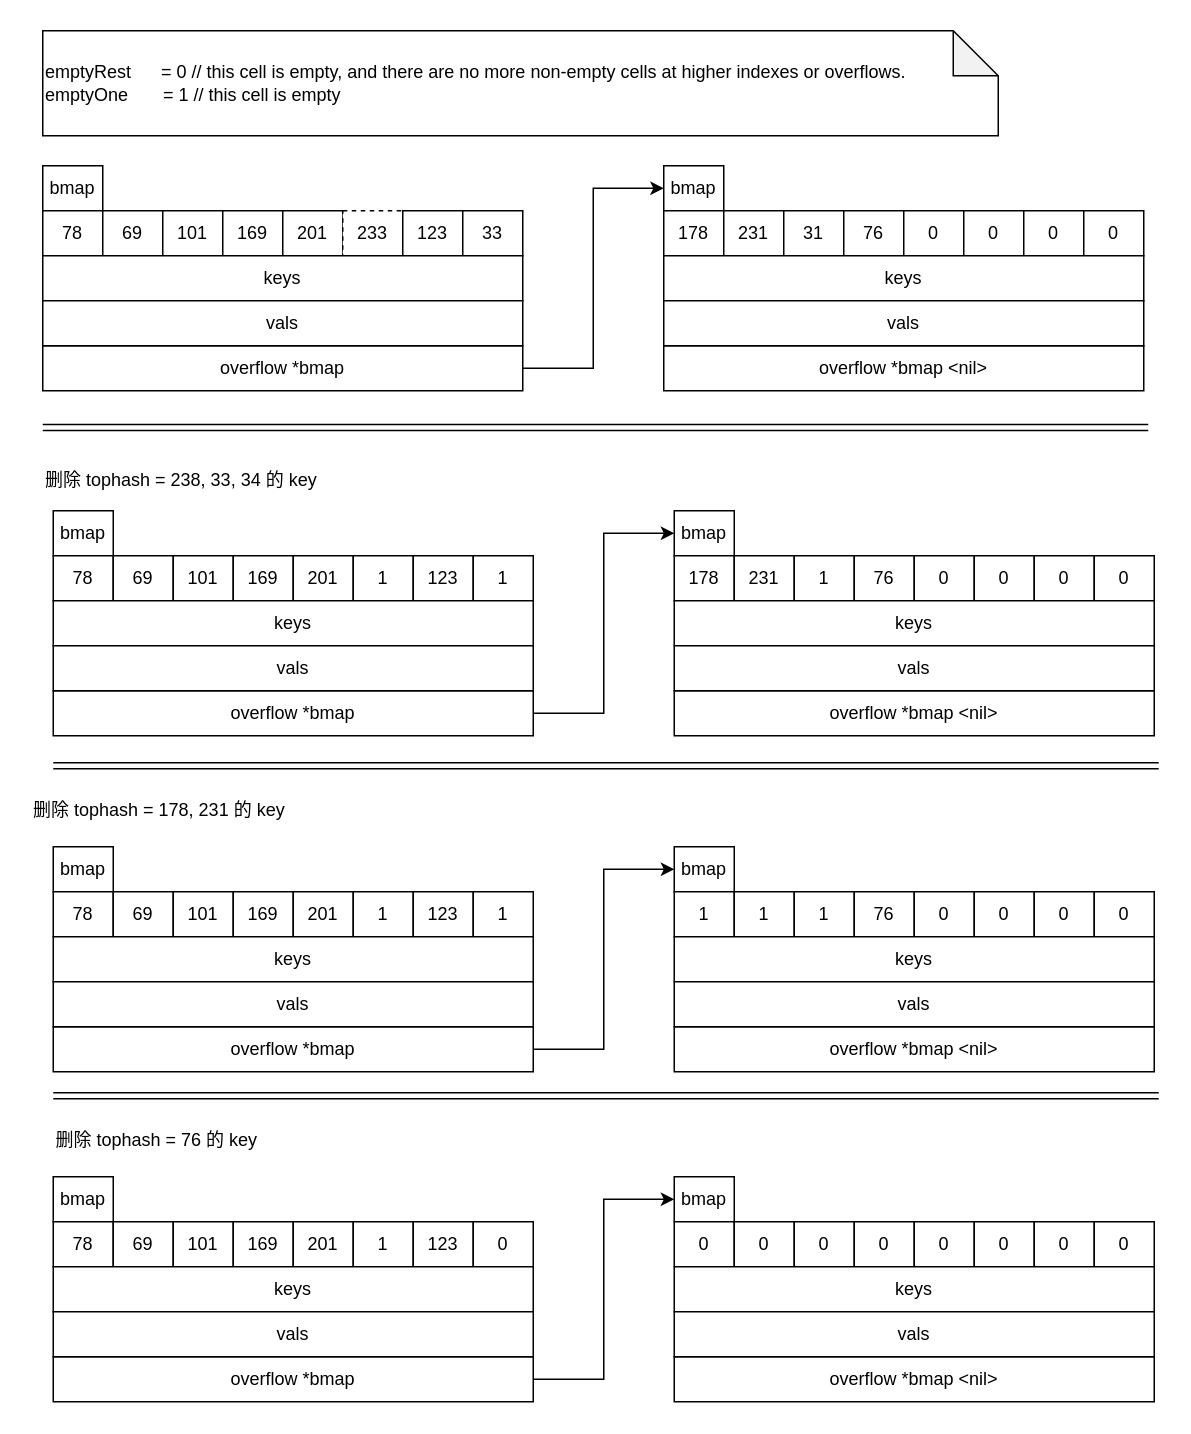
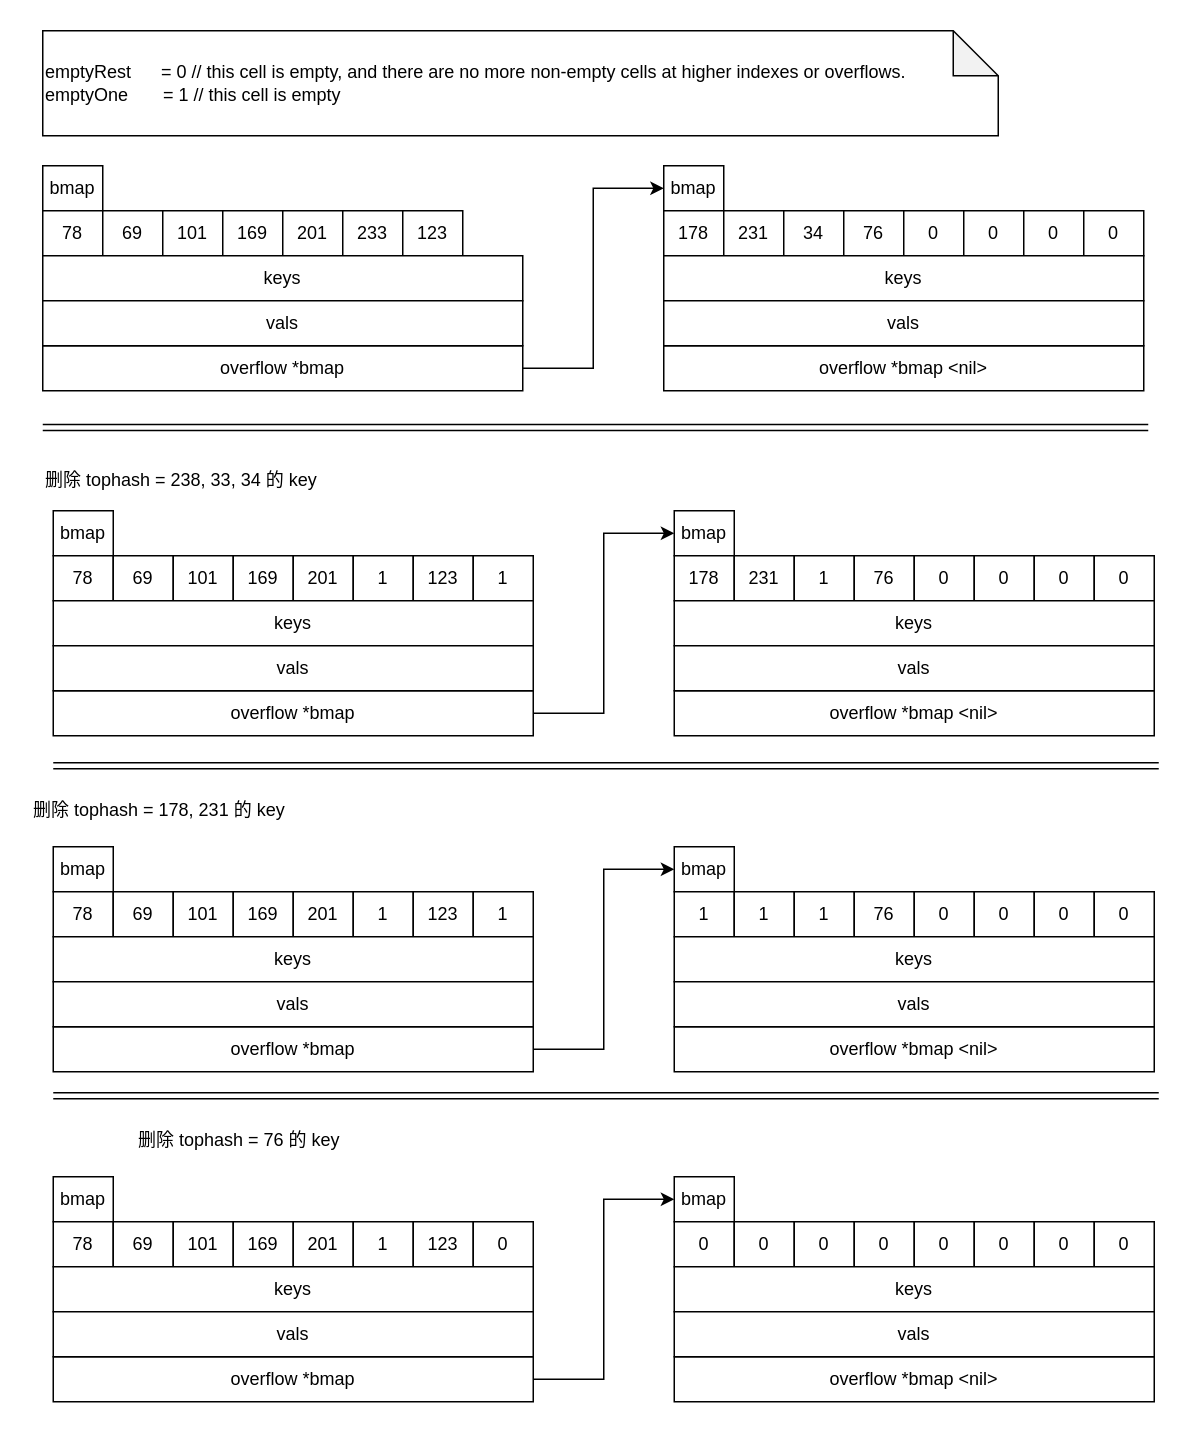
  <mxCell id="0" />
  <mxCell id="1" parent="0" />
  <mxCell id="2" style="edgeStyle=orthogonalEdgeStyle;rounded=0;orthogonalLoop=1;jettySize=auto;html=1;entryX=0;entryY=0.5;entryDx=0;entryDy=0;" edge="1" parent="1" source="3" target="16"><mxGeometry relative="1" as="geometry" /></mxCell>
  <mxCell id="3" value="overflow *bmap" style="rounded=0;whiteSpace=wrap;html=1;" vertex="1" parent="1"><mxGeometry x="28" y="230" width="320" height="30" as="geometry" /></mxCell>
  <mxCell id="4" value="bmap" style="rounded=0;whiteSpace=wrap;html=1;" vertex="1" parent="1"><mxGeometry x="28" y="110" width="40" height="30" as="geometry" /></mxCell>
  <mxCell id="5" value="78" style="rounded=0;whiteSpace=wrap;html=1;" vertex="1" parent="1"><mxGeometry x="28" y="140" width="40" height="30" as="geometry" /></mxCell>
  <mxCell id="6" value="69" style="rounded=0;whiteSpace=wrap;html=1;" vertex="1" parent="1"><mxGeometry x="68" y="140" width="40" height="30" as="geometry" /></mxCell>
  <mxCell id="7" value="101" style="rounded=0;whiteSpace=wrap;html=1;" vertex="1" parent="1"><mxGeometry x="108" y="140" width="40" height="30" as="geometry" /></mxCell>
  <mxCell id="8" value="169" style="rounded=0;whiteSpace=wrap;html=1;" vertex="1" parent="1"><mxGeometry x="148" y="140" width="40" height="30" as="geometry" /></mxCell>
  <mxCell id="9" value="201" style="rounded=0;whiteSpace=wrap;html=1;" vertex="1" parent="1"><mxGeometry x="188" y="140" width="40" height="30" as="geometry" /></mxCell>
- <mxCell id="10" value="233" style="rounded=0;whiteSpace=wrap;html=1;dashed=1;" vertex="1" parent="1"><mxGeometry x="228" y="140" width="40" height="30" as="geometry" /></mxCell>
+ <mxCell id="10" value="233" style="rounded=0;whiteSpace=wrap;html=1;" vertex="1" parent="1"><mxGeometry x="228" y="140" width="40" height="30" as="geometry" /></mxCell>
  <mxCell id="11" value="123" style="rounded=0;whiteSpace=wrap;html=1;" vertex="1" parent="1"><mxGeometry x="268" y="140" width="40" height="30" as="geometry" /></mxCell>
- <mxCell id="12" value="33" style="rounded=0;whiteSpace=wrap;html=1;" vertex="1" parent="1"><mxGeometry x="308" y="140" width="40" height="30" as="geometry" /></mxCell>
  <mxCell id="13" value="keys" style="rounded=0;whiteSpace=wrap;html=1;" vertex="1" parent="1"><mxGeometry x="28" y="170" width="320" height="30" as="geometry" /></mxCell>
  <mxCell id="14" value="vals" style="rounded=0;whiteSpace=wrap;html=1;" vertex="1" parent="1"><mxGeometry x="28" y="200" width="320" height="30" as="geometry" /></mxCell>
  <mxCell id="15" value="overflow *bmap &amp;lt;nil&amp;gt;" style="rounded=0;whiteSpace=wrap;html=1;" vertex="1" parent="1"><mxGeometry x="442" y="230" width="320" height="30" as="geometry" /></mxCell>
  <mxCell id="16" value="bmap" style="rounded=0;whiteSpace=wrap;html=1;" vertex="1" parent="1"><mxGeometry x="442" y="110" width="40" height="30" as="geometry" /></mxCell>
  <mxCell id="17" value="178" style="rounded=0;whiteSpace=wrap;html=1;" vertex="1" parent="1"><mxGeometry x="442" y="140" width="40" height="30" as="geometry" /></mxCell>
  <mxCell id="18" value="231" style="rounded=0;whiteSpace=wrap;html=1;" vertex="1" parent="1"><mxGeometry x="482" y="140" width="40" height="30" as="geometry" /></mxCell>
- <mxCell id="19" value="31" style="rounded=0;whiteSpace=wrap;html=1;" vertex="1" parent="1"><mxGeometry x="522" y="140" width="40" height="30" as="geometry" /></mxCell>
+ <mxCell id="19" value="34" style="rounded=0;whiteSpace=wrap;html=1;" vertex="1" parent="1"><mxGeometry x="522" y="140" width="40" height="30" as="geometry" /></mxCell>
  <mxCell id="20" value="76" style="rounded=0;whiteSpace=wrap;html=1;" vertex="1" parent="1"><mxGeometry x="562" y="140" width="40" height="30" as="geometry" /></mxCell>
  <mxCell id="21" value="0" style="rounded=0;whiteSpace=wrap;html=1;" vertex="1" parent="1"><mxGeometry x="602" y="140" width="40" height="30" as="geometry" /></mxCell>
  <mxCell id="22" value="0" style="rounded=0;whiteSpace=wrap;html=1;" vertex="1" parent="1"><mxGeometry x="642" y="140" width="40" height="30" as="geometry" /></mxCell>
  <mxCell id="23" value="0" style="rounded=0;whiteSpace=wrap;html=1;" vertex="1" parent="1"><mxGeometry x="682" y="140" width="40" height="30" as="geometry" /></mxCell>
  <mxCell id="24" value="0" style="rounded=0;whiteSpace=wrap;html=1;" vertex="1" parent="1"><mxGeometry x="722" y="140" width="40" height="30" as="geometry" /></mxCell>
  <mxCell id="25" value="keys" style="rounded=0;whiteSpace=wrap;html=1;" vertex="1" parent="1"><mxGeometry x="442" y="170" width="320" height="30" as="geometry" /></mxCell>
  <mxCell id="26" value="vals" style="rounded=0;whiteSpace=wrap;html=1;" vertex="1" parent="1"><mxGeometry x="442" y="200" width="320" height="30" as="geometry" /></mxCell>
  <mxCell id="27" value="&lt;div&gt;emptyRest&amp;nbsp; &amp;nbsp; &amp;nbsp; = 0 // this cell is empty, and there are no more non-empty cells at higher indexes or overflows.&lt;/div&gt;&lt;div&gt;emptyOne&amp;nbsp; &amp;nbsp; &amp;nbsp; &amp;nbsp;= 1 // this cell is empty&lt;/div&gt;" style="shape=note;whiteSpace=wrap;html=1;backgroundOutline=1;darkOpacity=0.05;align=left;" vertex="1" parent="1"><mxGeometry x="28" y="20" width="637" height="70" as="geometry" /></mxCell>
  <mxCell id="28" value="" style="shape=link;html=1;" edge="1" parent="1"><mxGeometry width="50" height="50" relative="1" as="geometry"><mxPoint x="28" y="284.5" as="sourcePoint" /><mxPoint x="765" y="284.5" as="targetPoint" /></mxGeometry></mxCell>
  <mxCell id="29" value="删除 tophash = 238, 33, 34 的 key" style="text;html=1;strokeColor=none;fillColor=none;align=left;verticalAlign=middle;whiteSpace=wrap;rounded=0;" vertex="1" parent="1"><mxGeometry x="28" y="310" width="207" height="20" as="geometry" /></mxCell>
  <mxCell id="30" style="edgeStyle=orthogonalEdgeStyle;rounded=0;orthogonalLoop=1;jettySize=auto;html=1;entryX=0;entryY=0.5;entryDx=0;entryDy=0;" edge="1" parent="1" source="31" target="44"><mxGeometry relative="1" as="geometry" /></mxCell>
  <mxCell id="31" value="overflow *bmap" style="rounded=0;whiteSpace=wrap;html=1;" vertex="1" parent="1"><mxGeometry x="35" y="460" width="320" height="30" as="geometry" /></mxCell>
  <mxCell id="32" value="bmap" style="rounded=0;whiteSpace=wrap;html=1;" vertex="1" parent="1"><mxGeometry x="35" y="340" width="40" height="30" as="geometry" /></mxCell>
  <mxCell id="33" value="78" style="rounded=0;whiteSpace=wrap;html=1;" vertex="1" parent="1"><mxGeometry x="35" y="370" width="40" height="30" as="geometry" /></mxCell>
  <mxCell id="34" value="69" style="rounded=0;whiteSpace=wrap;html=1;" vertex="1" parent="1"><mxGeometry x="75" y="370" width="40" height="30" as="geometry" /></mxCell>
  <mxCell id="35" value="101" style="rounded=0;whiteSpace=wrap;html=1;" vertex="1" parent="1"><mxGeometry x="115" y="370" width="40" height="30" as="geometry" /></mxCell>
  <mxCell id="36" value="169" style="rounded=0;whiteSpace=wrap;html=1;" vertex="1" parent="1"><mxGeometry x="155" y="370" width="40" height="30" as="geometry" /></mxCell>
  <mxCell id="37" value="201" style="rounded=0;whiteSpace=wrap;html=1;" vertex="1" parent="1"><mxGeometry x="195" y="370" width="40" height="30" as="geometry" /></mxCell>
  <mxCell id="38" value="1" style="rounded=0;whiteSpace=wrap;html=1;" vertex="1" parent="1"><mxGeometry x="235" y="370" width="40" height="30" as="geometry" /></mxCell>
  <mxCell id="39" value="123" style="rounded=0;whiteSpace=wrap;html=1;" vertex="1" parent="1"><mxGeometry x="275" y="370" width="40" height="30" as="geometry" /></mxCell>
  <mxCell id="40" value="1" style="rounded=0;whiteSpace=wrap;html=1;" vertex="1" parent="1"><mxGeometry x="315" y="370" width="40" height="30" as="geometry" /></mxCell>
  <mxCell id="41" value="keys" style="rounded=0;whiteSpace=wrap;html=1;" vertex="1" parent="1"><mxGeometry x="35" y="400" width="320" height="30" as="geometry" /></mxCell>
  <mxCell id="42" value="vals" style="rounded=0;whiteSpace=wrap;html=1;" vertex="1" parent="1"><mxGeometry x="35" y="430" width="320" height="30" as="geometry" /></mxCell>
  <mxCell id="43" value="overflow *bmap &amp;lt;nil&amp;gt;" style="rounded=0;whiteSpace=wrap;html=1;" vertex="1" parent="1"><mxGeometry x="449" y="460" width="320" height="30" as="geometry" /></mxCell>
  <mxCell id="44" value="bmap" style="rounded=0;whiteSpace=wrap;html=1;" vertex="1" parent="1"><mxGeometry x="449" y="340" width="40" height="30" as="geometry" /></mxCell>
  <mxCell id="45" value="178" style="rounded=0;whiteSpace=wrap;html=1;" vertex="1" parent="1"><mxGeometry x="449" y="370" width="40" height="30" as="geometry" /></mxCell>
  <mxCell id="46" value="231" style="rounded=0;whiteSpace=wrap;html=1;" vertex="1" parent="1"><mxGeometry x="489" y="370" width="40" height="30" as="geometry" /></mxCell>
  <mxCell id="47" value="1" style="rounded=0;whiteSpace=wrap;html=1;" vertex="1" parent="1"><mxGeometry x="529" y="370" width="40" height="30" as="geometry" /></mxCell>
  <mxCell id="48" value="76" style="rounded=0;whiteSpace=wrap;html=1;" vertex="1" parent="1"><mxGeometry x="569" y="370" width="40" height="30" as="geometry" /></mxCell>
  <mxCell id="49" value="0" style="rounded=0;whiteSpace=wrap;html=1;" vertex="1" parent="1"><mxGeometry x="609" y="370" width="40" height="30" as="geometry" /></mxCell>
  <mxCell id="50" value="0" style="rounded=0;whiteSpace=wrap;html=1;" vertex="1" parent="1"><mxGeometry x="649" y="370" width="40" height="30" as="geometry" /></mxCell>
  <mxCell id="51" value="0" style="rounded=0;whiteSpace=wrap;html=1;" vertex="1" parent="1"><mxGeometry x="689" y="370" width="40" height="30" as="geometry" /></mxCell>
  <mxCell id="52" value="0" style="rounded=0;whiteSpace=wrap;html=1;" vertex="1" parent="1"><mxGeometry x="729" y="370" width="40" height="30" as="geometry" /></mxCell>
  <mxCell id="53" value="keys" style="rounded=0;whiteSpace=wrap;html=1;" vertex="1" parent="1"><mxGeometry x="449" y="400" width="320" height="30" as="geometry" /></mxCell>
  <mxCell id="54" value="vals" style="rounded=0;whiteSpace=wrap;html=1;" vertex="1" parent="1"><mxGeometry x="449" y="430" width="320" height="30" as="geometry" /></mxCell>
  <mxCell id="55" value="删除 tophash = 178, 231 的 key" style="text;html=1;strokeColor=none;fillColor=none;align=left;verticalAlign=middle;whiteSpace=wrap;rounded=0;" vertex="1" parent="1"><mxGeometry x="20" y="530" width="207" height="20" as="geometry" /></mxCell>
  <mxCell id="56" value="" style="shape=link;html=1;" edge="1" parent="1"><mxGeometry width="50" height="50" relative="1" as="geometry"><mxPoint x="35" y="510" as="sourcePoint" /><mxPoint x="772" y="510" as="targetPoint" /></mxGeometry></mxCell>
  <mxCell id="57" style="edgeStyle=orthogonalEdgeStyle;rounded=0;orthogonalLoop=1;jettySize=auto;html=1;entryX=0;entryY=0.5;entryDx=0;entryDy=0;" edge="1" parent="1" source="58" target="71"><mxGeometry relative="1" as="geometry" /></mxCell>
  <mxCell id="58" value="overflow *bmap" style="rounded=0;whiteSpace=wrap;html=1;" vertex="1" parent="1"><mxGeometry x="35" y="684" width="320" height="30" as="geometry" /></mxCell>
  <mxCell id="59" value="bmap" style="rounded=0;whiteSpace=wrap;html=1;" vertex="1" parent="1"><mxGeometry x="35" y="564" width="40" height="30" as="geometry" /></mxCell>
  <mxCell id="60" value="78" style="rounded=0;whiteSpace=wrap;html=1;" vertex="1" parent="1"><mxGeometry x="35" y="594" width="40" height="30" as="geometry" /></mxCell>
  <mxCell id="61" value="69" style="rounded=0;whiteSpace=wrap;html=1;" vertex="1" parent="1"><mxGeometry x="75" y="594" width="40" height="30" as="geometry" /></mxCell>
  <mxCell id="62" value="101" style="rounded=0;whiteSpace=wrap;html=1;" vertex="1" parent="1"><mxGeometry x="115" y="594" width="40" height="30" as="geometry" /></mxCell>
  <mxCell id="63" value="169" style="rounded=0;whiteSpace=wrap;html=1;" vertex="1" parent="1"><mxGeometry x="155" y="594" width="40" height="30" as="geometry" /></mxCell>
  <mxCell id="64" value="201" style="rounded=0;whiteSpace=wrap;html=1;" vertex="1" parent="1"><mxGeometry x="195" y="594" width="40" height="30" as="geometry" /></mxCell>
  <mxCell id="65" value="1" style="rounded=0;whiteSpace=wrap;html=1;" vertex="1" parent="1"><mxGeometry x="235" y="594" width="40" height="30" as="geometry" /></mxCell>
  <mxCell id="66" value="123" style="rounded=0;whiteSpace=wrap;html=1;" vertex="1" parent="1"><mxGeometry x="275" y="594" width="40" height="30" as="geometry" /></mxCell>
  <mxCell id="67" value="1" style="rounded=0;whiteSpace=wrap;html=1;" vertex="1" parent="1"><mxGeometry x="315" y="594" width="40" height="30" as="geometry" /></mxCell>
  <mxCell id="68" value="keys" style="rounded=0;whiteSpace=wrap;html=1;" vertex="1" parent="1"><mxGeometry x="35" y="624" width="320" height="30" as="geometry" /></mxCell>
  <mxCell id="69" value="vals" style="rounded=0;whiteSpace=wrap;html=1;" vertex="1" parent="1"><mxGeometry x="35" y="654" width="320" height="30" as="geometry" /></mxCell>
  <mxCell id="70" value="overflow *bmap &amp;lt;nil&amp;gt;" style="rounded=0;whiteSpace=wrap;html=1;" vertex="1" parent="1"><mxGeometry x="449" y="684" width="320" height="30" as="geometry" /></mxCell>
  <mxCell id="71" value="bmap" style="rounded=0;whiteSpace=wrap;html=1;" vertex="1" parent="1"><mxGeometry x="449" y="564" width="40" height="30" as="geometry" /></mxCell>
  <mxCell id="72" value="1" style="rounded=0;whiteSpace=wrap;html=1;" vertex="1" parent="1"><mxGeometry x="449" y="594" width="40" height="30" as="geometry" /></mxCell>
  <mxCell id="73" value="1" style="rounded=0;whiteSpace=wrap;html=1;" vertex="1" parent="1"><mxGeometry x="489" y="594" width="40" height="30" as="geometry" /></mxCell>
  <mxCell id="74" value="1" style="rounded=0;whiteSpace=wrap;html=1;" vertex="1" parent="1"><mxGeometry x="529" y="594" width="40" height="30" as="geometry" /></mxCell>
  <mxCell id="75" value="76" style="rounded=0;whiteSpace=wrap;html=1;" vertex="1" parent="1"><mxGeometry x="569" y="594" width="40" height="30" as="geometry" /></mxCell>
  <mxCell id="76" value="0" style="rounded=0;whiteSpace=wrap;html=1;" vertex="1" parent="1"><mxGeometry x="609" y="594" width="40" height="30" as="geometry" /></mxCell>
  <mxCell id="77" value="0" style="rounded=0;whiteSpace=wrap;html=1;" vertex="1" parent="1"><mxGeometry x="649" y="594" width="40" height="30" as="geometry" /></mxCell>
  <mxCell id="78" value="0" style="rounded=0;whiteSpace=wrap;html=1;" vertex="1" parent="1"><mxGeometry x="689" y="594" width="40" height="30" as="geometry" /></mxCell>
  <mxCell id="79" value="0" style="rounded=0;whiteSpace=wrap;html=1;" vertex="1" parent="1"><mxGeometry x="729" y="594" width="40" height="30" as="geometry" /></mxCell>
  <mxCell id="80" value="keys" style="rounded=0;whiteSpace=wrap;html=1;" vertex="1" parent="1"><mxGeometry x="449" y="624" width="320" height="30" as="geometry" /></mxCell>
  <mxCell id="81" value="vals" style="rounded=0;whiteSpace=wrap;html=1;" vertex="1" parent="1"><mxGeometry x="449" y="654" width="320" height="30" as="geometry" /></mxCell>
- <mxCell id="82" value="删除 tophash = 76 的 key" style="text;html=1;strokeColor=none;fillColor=none;align=left;verticalAlign=middle;whiteSpace=wrap;rounded=0;" vertex="1" parent="1"><mxGeometry x="35" y="750" width="207" height="20" as="geometry" /></mxCell>
+ <mxCell id="82" value="删除 tophash = 76 的 key" style="text;html=1;strokeColor=none;fillColor=none;align=left;verticalAlign=middle;whiteSpace=wrap;rounded=0;" vertex="1" parent="1"><mxGeometry x="90" y="750" width="207" height="20" as="geometry" /></mxCell>
  <mxCell id="83" value="" style="shape=link;html=1;" edge="1" parent="1"><mxGeometry width="50" height="50" relative="1" as="geometry"><mxPoint x="35" y="730" as="sourcePoint" /><mxPoint x="772" y="730" as="targetPoint" /></mxGeometry></mxCell>
  <mxCell id="84" style="edgeStyle=orthogonalEdgeStyle;rounded=0;orthogonalLoop=1;jettySize=auto;html=1;entryX=0;entryY=0.5;entryDx=0;entryDy=0;" edge="1" parent="1" source="85" target="98"><mxGeometry relative="1" as="geometry" /></mxCell>
  <mxCell id="85" value="overflow *bmap" style="rounded=0;whiteSpace=wrap;html=1;" vertex="1" parent="1"><mxGeometry x="35" y="904" width="320" height="30" as="geometry" /></mxCell>
  <mxCell id="86" value="bmap" style="rounded=0;whiteSpace=wrap;html=1;" vertex="1" parent="1"><mxGeometry x="35" y="784" width="40" height="30" as="geometry" /></mxCell>
  <mxCell id="87" value="78" style="rounded=0;whiteSpace=wrap;html=1;" vertex="1" parent="1"><mxGeometry x="35" y="814" width="40" height="30" as="geometry" /></mxCell>
  <mxCell id="88" value="69" style="rounded=0;whiteSpace=wrap;html=1;" vertex="1" parent="1"><mxGeometry x="75" y="814" width="40" height="30" as="geometry" /></mxCell>
  <mxCell id="89" value="101" style="rounded=0;whiteSpace=wrap;html=1;" vertex="1" parent="1"><mxGeometry x="115" y="814" width="40" height="30" as="geometry" /></mxCell>
  <mxCell id="90" value="169" style="rounded=0;whiteSpace=wrap;html=1;" vertex="1" parent="1"><mxGeometry x="155" y="814" width="40" height="30" as="geometry" /></mxCell>
  <mxCell id="91" value="201" style="rounded=0;whiteSpace=wrap;html=1;" vertex="1" parent="1"><mxGeometry x="195" y="814" width="40" height="30" as="geometry" /></mxCell>
  <mxCell id="92" value="1" style="rounded=0;whiteSpace=wrap;html=1;" vertex="1" parent="1"><mxGeometry x="235" y="814" width="40" height="30" as="geometry" /></mxCell>
  <mxCell id="93" value="123" style="rounded=0;whiteSpace=wrap;html=1;" vertex="1" parent="1"><mxGeometry x="275" y="814" width="40" height="30" as="geometry" /></mxCell>
  <mxCell id="94" value="0" style="rounded=0;whiteSpace=wrap;html=1;" vertex="1" parent="1"><mxGeometry x="315" y="814" width="40" height="30" as="geometry" /></mxCell>
  <mxCell id="95" value="keys" style="rounded=0;whiteSpace=wrap;html=1;" vertex="1" parent="1"><mxGeometry x="35" y="844" width="320" height="30" as="geometry" /></mxCell>
  <mxCell id="96" value="vals" style="rounded=0;whiteSpace=wrap;html=1;" vertex="1" parent="1"><mxGeometry x="35" y="874" width="320" height="30" as="geometry" /></mxCell>
  <mxCell id="97" value="overflow *bmap &amp;lt;nil&amp;gt;" style="rounded=0;whiteSpace=wrap;html=1;" vertex="1" parent="1"><mxGeometry x="449" y="904" width="320" height="30" as="geometry" /></mxCell>
  <mxCell id="98" value="bmap" style="rounded=0;whiteSpace=wrap;html=1;" vertex="1" parent="1"><mxGeometry x="449" y="784" width="40" height="30" as="geometry" /></mxCell>
  <mxCell id="99" value="0" style="rounded=0;whiteSpace=wrap;html=1;" vertex="1" parent="1"><mxGeometry x="449" y="814" width="40" height="30" as="geometry" /></mxCell>
  <mxCell id="100" value="0" style="rounded=0;whiteSpace=wrap;html=1;" vertex="1" parent="1"><mxGeometry x="489" y="814" width="40" height="30" as="geometry" /></mxCell>
  <mxCell id="101" value="0" style="rounded=0;whiteSpace=wrap;html=1;" vertex="1" parent="1"><mxGeometry x="529" y="814" width="40" height="30" as="geometry" /></mxCell>
  <mxCell id="102" value="0" style="rounded=0;whiteSpace=wrap;html=1;" vertex="1" parent="1"><mxGeometry x="569" y="814" width="40" height="30" as="geometry" /></mxCell>
  <mxCell id="103" value="0" style="rounded=0;whiteSpace=wrap;html=1;" vertex="1" parent="1"><mxGeometry x="609" y="814" width="40" height="30" as="geometry" /></mxCell>
  <mxCell id="104" value="0" style="rounded=0;whiteSpace=wrap;html=1;" vertex="1" parent="1"><mxGeometry x="649" y="814" width="40" height="30" as="geometry" /></mxCell>
  <mxCell id="105" value="0" style="rounded=0;whiteSpace=wrap;html=1;" vertex="1" parent="1"><mxGeometry x="689" y="814" width="40" height="30" as="geometry" /></mxCell>
  <mxCell id="106" value="0" style="rounded=0;whiteSpace=wrap;html=1;" vertex="1" parent="1"><mxGeometry x="729" y="814" width="40" height="30" as="geometry" /></mxCell>
  <mxCell id="107" value="keys" style="rounded=0;whiteSpace=wrap;html=1;" vertex="1" parent="1"><mxGeometry x="449" y="844" width="320" height="30" as="geometry" /></mxCell>
  <mxCell id="108" value="vals" style="rounded=0;whiteSpace=wrap;html=1;" vertex="1" parent="1"><mxGeometry x="449" y="874" width="320" height="30" as="geometry" /></mxCell>
